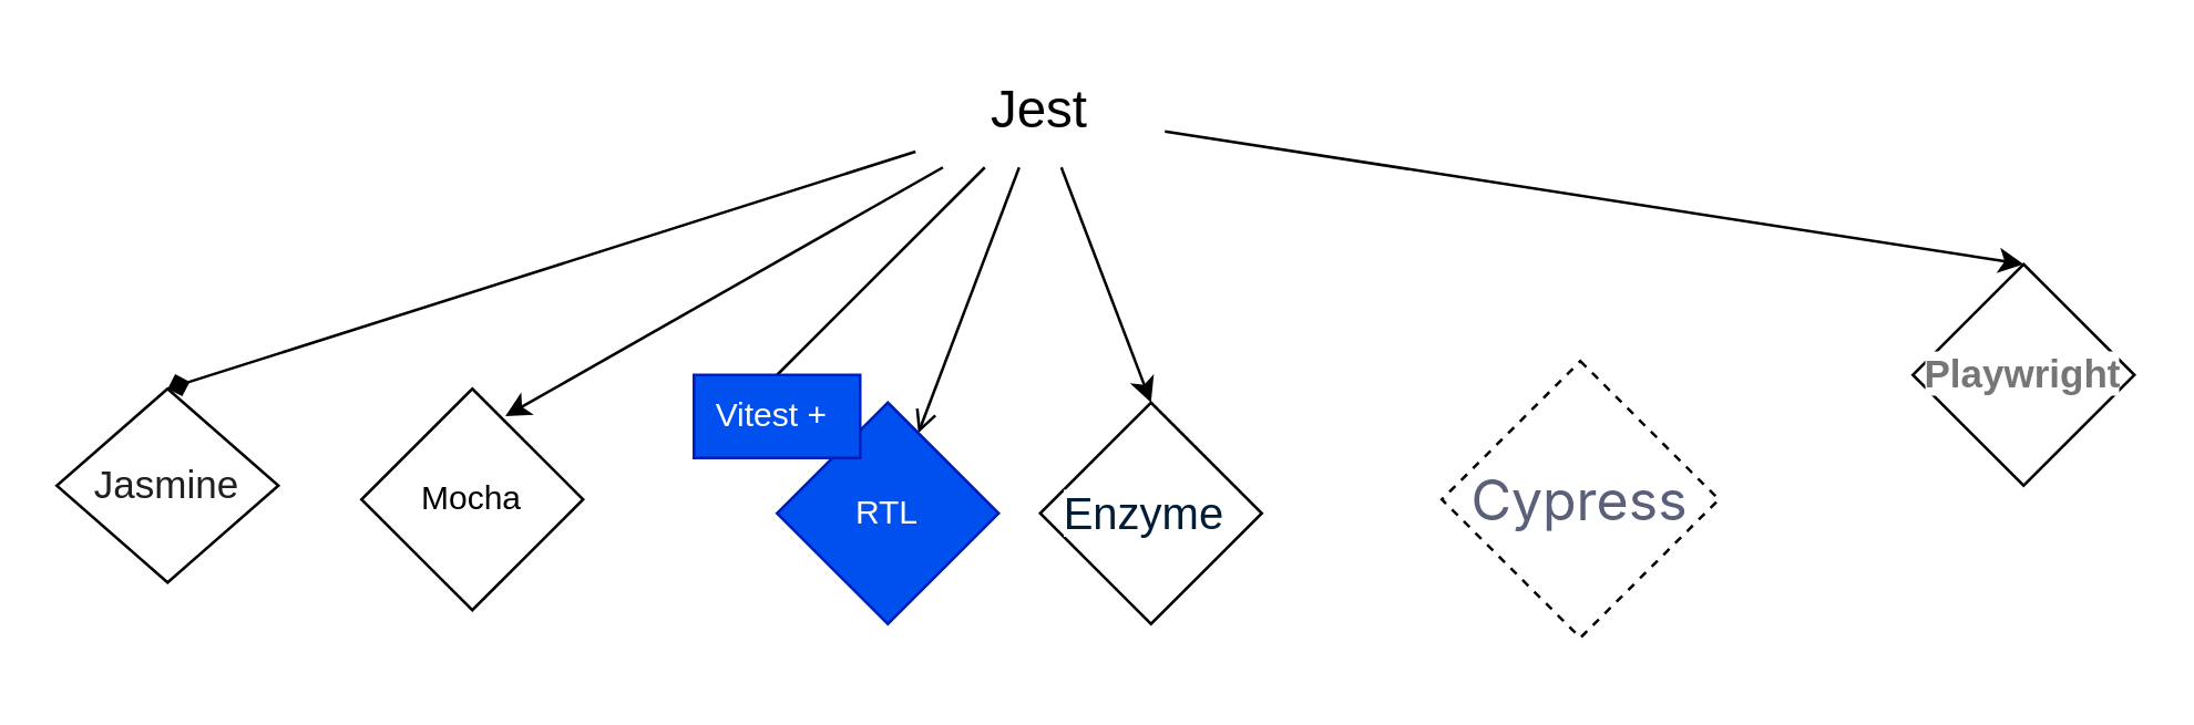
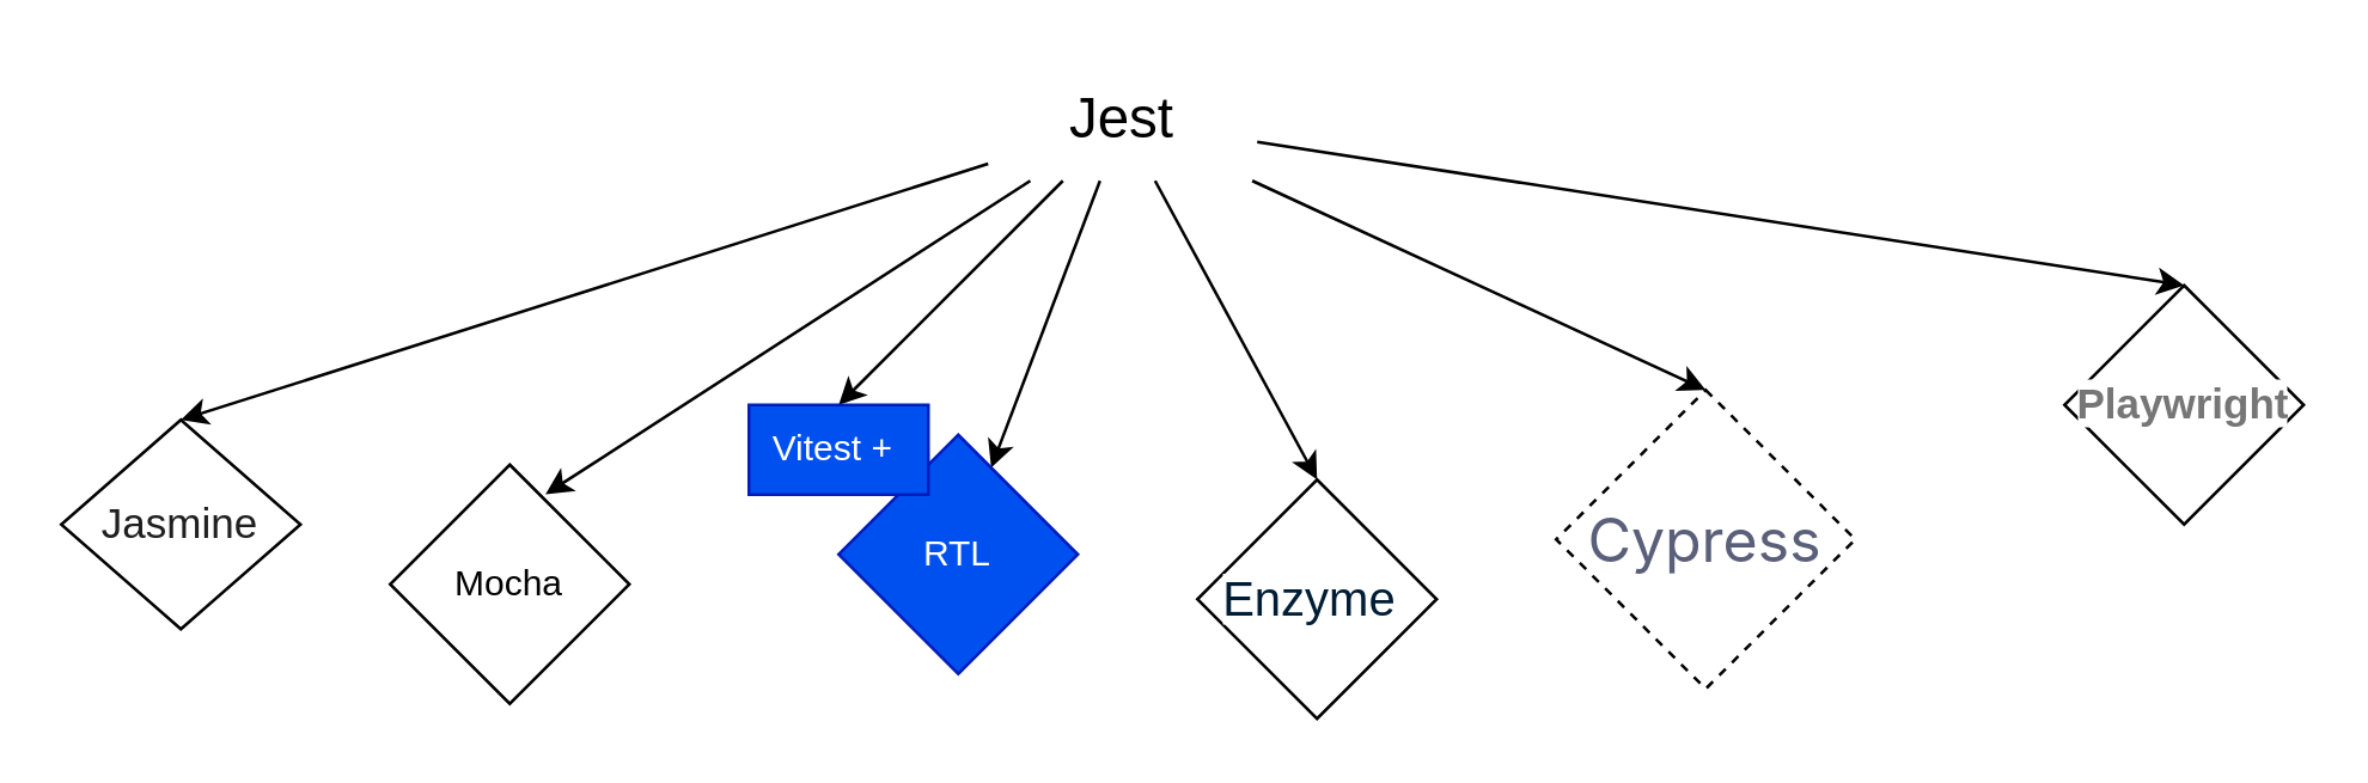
  <mxCell id="0" />
  <mxCell id="1" parent="0" />
- <mxCell id="2" value="" style="edgeStyle=none;html=1;endArrow=open;" edge="1" parent="1" source="8" target="9"><mxGeometry relative="1" as="geometry" /></mxCell>
+ <mxCell id="2" value="" style="edgeStyle=none;html=1;" edge="1" parent="1" source="8" target="9"><mxGeometry relative="1" as="geometry" /></mxCell>
  <mxCell id="3" style="edgeStyle=none;html=1;entryX=0.5;entryY=0;entryDx=0;entryDy=0;" edge="1" parent="1" source="8" target="12"><mxGeometry relative="1" as="geometry"><mxPoint x="490" y="120" as="targetPoint" /></mxGeometry></mxCell>
- <mxCell id="4" style="edgeStyle=none;html=1;entryX=0.5;entryY=0;entryDx=0;entryDy=0;endArrow=diamond;" edge="1" parent="1" source="8" target="13"><mxGeometry relative="1" as="geometry" /></mxCell>
+ <mxCell id="4" style="edgeStyle=none;html=1;entryX=0.5;entryY=0;entryDx=0;entryDy=0;" edge="1" parent="1" source="8" target="13"><mxGeometry relative="1" as="geometry" /></mxCell>
+ <mxCell id="5" style="edgeStyle=none;html=1;entryX=0.5;entryY=0;entryDx=0;entryDy=0;" edge="1" parent="1" source="8" target="14"><mxGeometry relative="1" as="geometry" /></mxCell>
  <mxCell id="6" style="edgeStyle=none;html=1;entryX=0.5;entryY=0;entryDx=0;entryDy=0;" edge="1" parent="1" source="8" target="15"><mxGeometry relative="1" as="geometry" /></mxCell>
- <mxCell id="7" style="edgeStyle=none;html=1;entryX=0.5;entryY=0;entryDx=0;entryDy=0;endArrow=none;" edge="1" parent="1" source="8" target="16"><mxGeometry relative="1" as="geometry" /></mxCell>
+ <mxCell id="7" style="edgeStyle=none;html=1;entryX=0.5;entryY=0;entryDx=0;entryDy=0;" edge="1" parent="1" source="8" target="16"><mxGeometry relative="1" as="geometry" /></mxCell>
  <mxCell id="8" value="&lt;font style=&quot;font-size: 19px;&quot;&gt;Jest&lt;/font&gt;" style="text;strokeColor=none;align=center;fillColor=none;html=1;verticalAlign=middle;whiteSpace=wrap;rounded=0;" vertex="1" parent="1"><mxGeometry x="330" y="20" width="90" height="40" as="geometry" /></mxCell>
  <mxCell id="9" value="RTL" style="rhombus;whiteSpace=wrap;html=1;fillColor=#0050ef;fontColor=#ffffff;strokeColor=#001DBC;" vertex="1" parent="1"><mxGeometry x="280" y="145" width="80" height="80" as="geometry" /></mxCell>
- <mxCell id="10" value="Mocha" style="rhombus;whiteSpace=wrap;html=1;" vertex="1" parent="1"><mxGeometry x="130" y="140" width="80" height="80" as="geometry" /></mxCell>
+ <mxCell id="10" value="Mocha" style="rhombus;whiteSpace=wrap;html=1;" vertex="1" parent="1"><mxGeometry x="130" y="155" width="80" height="80" as="geometry" /></mxCell>
  <mxCell id="11" style="edgeStyle=none;html=1;entryX=0.649;entryY=0.124;entryDx=0;entryDy=0;entryPerimeter=0;" edge="1" parent="1" source="8" target="10"><mxGeometry relative="1" as="geometry" /></mxCell>
- <mxCell id="12" value="&lt;span style=&quot;color: rgb(0, 29, 53); font-family: &amp;quot;Google Sans&amp;quot;, Arial, sans-serif; font-size: 16px; text-align: start; background-color: rgb(255, 255, 255);&quot;&gt;Enzyme&amp;nbsp;&lt;/span&gt;" style="rhombus;whiteSpace=wrap;html=1;" vertex="1" parent="1"><mxGeometry x="375" y="145" width="80" height="80" as="geometry" /></mxCell>
+ <mxCell id="12" value="&lt;span style=&quot;color: rgb(0, 29, 53); font-family: &amp;quot;Google Sans&amp;quot;, Arial, sans-serif; font-size: 16px; text-align: start; background-color: rgb(255, 255, 255);&quot;&gt;Enzyme&amp;nbsp;&lt;/span&gt;" style="rhombus;whiteSpace=wrap;html=1;" vertex="1" parent="1"><mxGeometry x="400" y="160" width="80" height="80" as="geometry" /></mxCell>
  <mxCell id="13" value="&lt;span style=&quot;color: rgb(31, 31, 31); font-family: &amp;quot;Google Sans&amp;quot;, Arial, sans-serif; font-size: 14px; text-align: start; background-color: rgb(255, 255, 255);&quot;&gt;Jasmine&lt;/span&gt;" style="rhombus;whiteSpace=wrap;html=1;" vertex="1" parent="1"><mxGeometry x="20" y="140" width="80" height="70" as="geometry" /></mxCell>
  <mxCell id="14" value="&lt;span style=&quot;color: rgb(90, 95, 122); font-family: Poppins, -apple-system, &amp;quot;system-ui&amp;quot;, &amp;quot;Segoe UI&amp;quot;, Roboto, Helvetica, Arial, sans-serif, &amp;quot;Apple Color Emoji&amp;quot;, &amp;quot;Segoe UI Emoji&amp;quot;, &amp;quot;Segoe UI Symbol&amp;quot;; font-size: 20px;&quot;&gt;Cypress&lt;/span&gt;" style="rhombus;whiteSpace=wrap;html=1;dashed=1;" vertex="1" parent="1"><mxGeometry x="520" y="130" width="100" height="100" as="geometry" /></mxCell>
  <mxCell id="15" value="&lt;span style=&quot;font-weight: bold; color: rgb(118, 118, 118); font-family: Arial, sans-serif; font-size: 14px; text-align: start; background-color: rgb(255, 255, 255);&quot;&gt;Playwright&lt;/span&gt;" style="rhombus;whiteSpace=wrap;html=1;" vertex="1" parent="1"><mxGeometry x="690" y="95" width="80" height="80" as="geometry" /></mxCell>
  <mxCell id="16" value="Vitest +&amp;nbsp;" style="text;strokeColor=#001DBC;align=center;fillColor=#0050ef;html=1;verticalAlign=middle;whiteSpace=wrap;rounded=0;fontColor=#ffffff;" vertex="1" parent="1"><mxGeometry x="250" y="135" width="60" height="30" as="geometry" /></mxCell>
